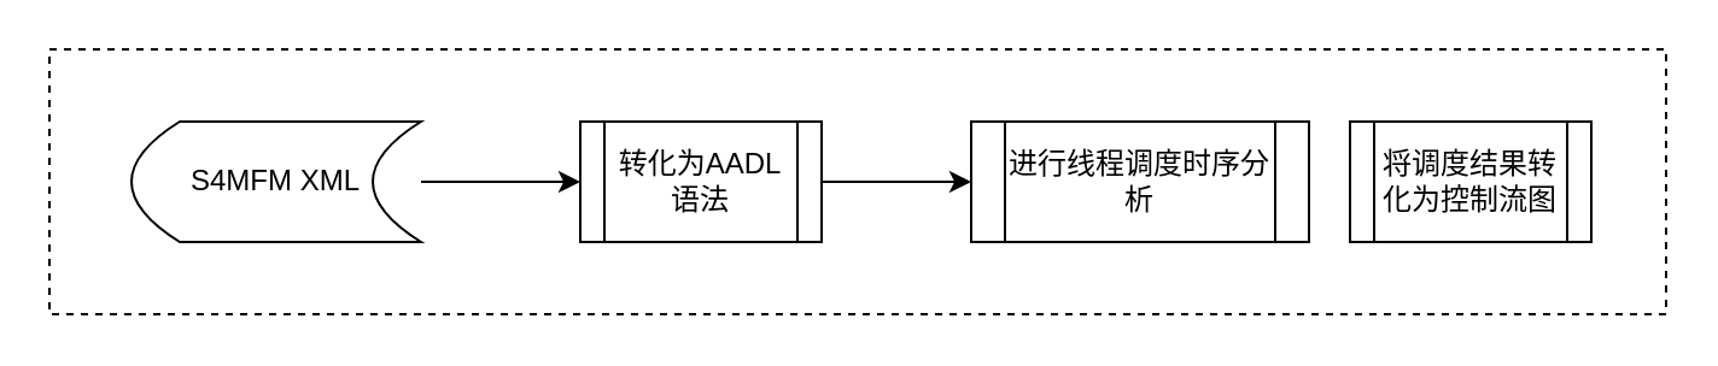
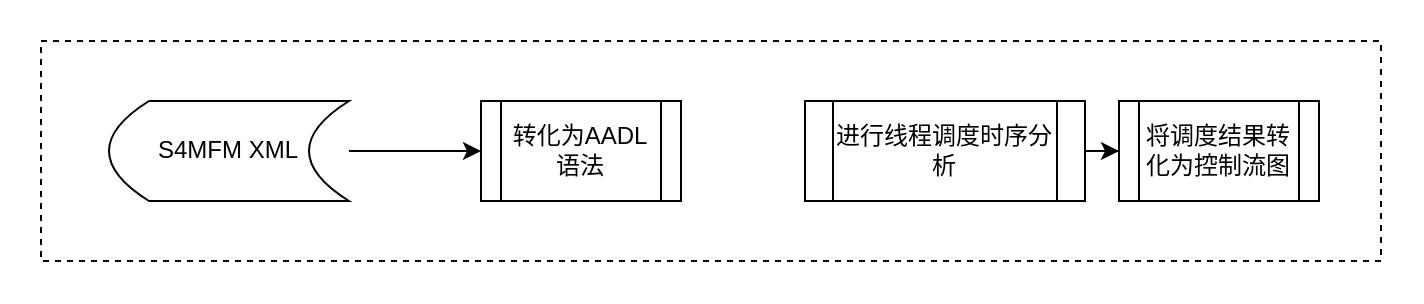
  <mxCell id="0" />
  <mxCell id="1" parent="0" />
  <mxCell id="2" value="" style="rounded=0;whiteSpace=wrap;html=1;fillColor=none;dashed=1;" parent="1" vertex="1"><mxGeometry x="20" y="20" width="670" height="110" as="geometry" /></mxCell>
- <mxCell id="3" style="edgeStyle=orthogonalEdgeStyle;rounded=0;orthogonalLoop=1;jettySize=auto;html=1;entryX=0;entryY=0.5;entryDx=0;entryDy=0;" parent="1" source="4" target="8" edge="1"><mxGeometry relative="1" as="geometry" /></mxCell>
  <mxCell id="4" value="转化为AADL语法" style="shape=process;whiteSpace=wrap;html=1;backgroundOutline=1;" parent="1" vertex="1"><mxGeometry x="240" y="50" width="100" height="50" as="geometry" /></mxCell>
  <mxCell id="5" style="edgeStyle=orthogonalEdgeStyle;rounded=0;orthogonalLoop=1;jettySize=auto;html=1;entryX=0;entryY=0.5;entryDx=0;entryDy=0;" parent="1" source="6" target="4" edge="1"><mxGeometry relative="1" as="geometry" /></mxCell>
  <mxCell id="6" value="S4MFM XML" style="shape=dataStorage;whiteSpace=wrap;html=1;fixedSize=1;" parent="1" vertex="1"><mxGeometry x="54" y="50" width="120" height="50" as="geometry" /></mxCell>
+ <mxCell id="7" style="edgeStyle=orthogonalEdgeStyle;rounded=0;orthogonalLoop=1;jettySize=auto;html=1;entryX=0;entryY=0.5;entryDx=0;entryDy=0;" parent="1" source="8" target="9" edge="1"><mxGeometry relative="1" as="geometry" /></mxCell>
  <mxCell id="8" value="进行线程调度时序分析" style="shape=process;whiteSpace=wrap;html=1;backgroundOutline=1;" parent="1" vertex="1"><mxGeometry x="402" y="50" width="140" height="50" as="geometry" /></mxCell>
  <mxCell id="9" value="将调度结果转化为控制流图" style="shape=process;whiteSpace=wrap;html=1;backgroundOutline=1;" parent="1" vertex="1"><mxGeometry x="559" y="50" width="100" height="50" as="geometry" /></mxCell>
